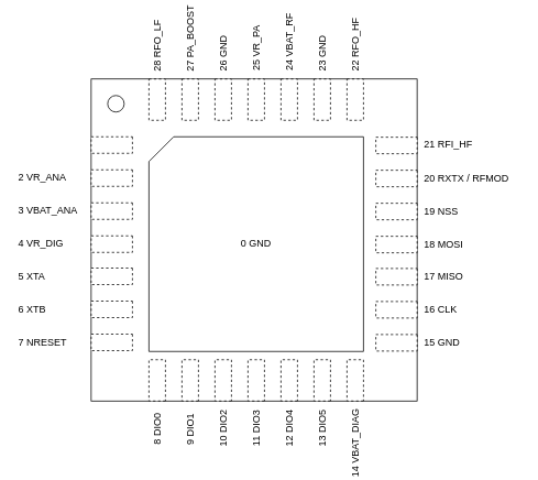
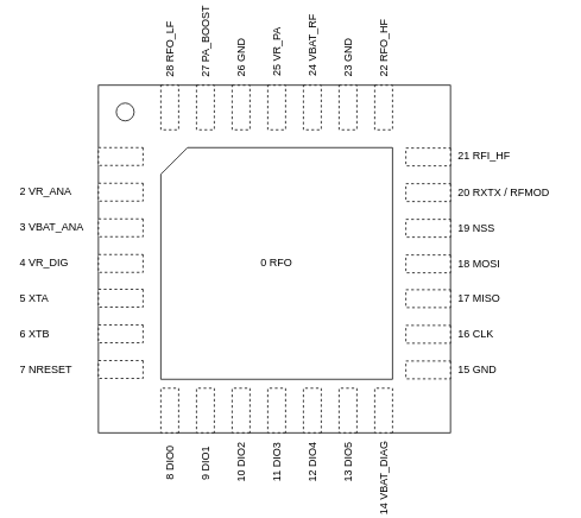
  <mxCell id="0" />
  <mxCell id="1" parent="0" />
  <mxCell id="2" value="" style="rounded=0;whiteSpace=wrap;html=1;" vertex="1" parent="1"><mxGeometry x="110" y="78" width="395" height="390" as="geometry" /></mxCell>
  <mxCell id="3" value="" style="ellipse;whiteSpace=wrap;html=1;aspect=fixed;" vertex="1" parent="1"><mxGeometry x="130" y="98" width="20" height="20" as="geometry" /></mxCell>
  <mxCell id="4" value="" style="rounded=0;whiteSpace=wrap;html=1;dashed=1;" vertex="1" parent="1"><mxGeometry x="180" y="78" width="20" height="50" as="geometry" /></mxCell>
  <mxCell id="5" value="" style="rounded=0;whiteSpace=wrap;html=1;dashed=1;" vertex="1" parent="1"><mxGeometry x="220" y="78" width="20" height="50" as="geometry" /></mxCell>
  <mxCell id="6" value="" style="rounded=0;whiteSpace=wrap;html=1;dashed=1;" vertex="1" parent="1"><mxGeometry x="260" y="78" width="20" height="50" as="geometry" /></mxCell>
  <mxCell id="7" value="" style="rounded=0;whiteSpace=wrap;html=1;dashed=1;" vertex="1" parent="1"><mxGeometry x="300" y="78" width="20" height="50" as="geometry" /></mxCell>
  <mxCell id="8" value="" style="rounded=0;whiteSpace=wrap;html=1;dashed=1;" vertex="1" parent="1"><mxGeometry x="340" y="78" width="20" height="50" as="geometry" /></mxCell>
  <mxCell id="9" value="" style="rounded=0;whiteSpace=wrap;html=1;dashed=1;" vertex="1" parent="1"><mxGeometry x="380" y="78" width="20" height="50" as="geometry" /></mxCell>
  <mxCell id="10" value="" style="rounded=0;whiteSpace=wrap;html=1;dashed=1;" vertex="1" parent="1"><mxGeometry x="420" y="78" width="20" height="50" as="geometry" /></mxCell>
  <mxCell id="11" value="" style="rounded=0;whiteSpace=wrap;html=1;dashed=1;movable=1;resizable=1;rotatable=1;deletable=1;editable=1;connectable=1;direction=west;rotation=-90;" vertex="1" parent="1"><mxGeometry x="125" y="133" width="20" height="50" as="geometry" /></mxCell>
  <mxCell id="12" value="" style="rounded=0;whiteSpace=wrap;html=1;dashed=1;movable=1;resizable=1;rotatable=1;deletable=1;editable=1;connectable=1;direction=west;rotation=-90;" vertex="1" parent="1"><mxGeometry x="125" y="173" width="20" height="50" as="geometry" /></mxCell>
  <mxCell id="13" value="" style="rounded=0;whiteSpace=wrap;html=1;dashed=1;movable=1;resizable=1;rotatable=1;deletable=1;editable=1;connectable=1;direction=west;rotation=-90;" vertex="1" parent="1"><mxGeometry x="125" y="213" width="20" height="50" as="geometry" /></mxCell>
  <mxCell id="14" value="" style="rounded=0;whiteSpace=wrap;html=1;dashed=1;movable=1;resizable=1;rotatable=1;deletable=1;editable=1;connectable=1;direction=west;rotation=-90;" vertex="1" parent="1"><mxGeometry x="125" y="253" width="20" height="50" as="geometry" /></mxCell>
  <mxCell id="15" value="" style="rounded=0;whiteSpace=wrap;html=1;dashed=1;movable=1;resizable=1;rotatable=1;deletable=1;editable=1;connectable=1;direction=west;rotation=-90;" vertex="1" parent="1"><mxGeometry x="125" y="292" width="20" height="50" as="geometry" /></mxCell>
  <mxCell id="16" value="" style="rounded=0;whiteSpace=wrap;html=1;dashed=1;movable=1;resizable=1;rotatable=1;deletable=1;editable=1;connectable=1;direction=west;rotation=-90;" vertex="1" parent="1"><mxGeometry x="125" y="332" width="20" height="50" as="geometry" /></mxCell>
  <mxCell id="17" value="" style="rounded=0;whiteSpace=wrap;html=1;dashed=1;movable=1;resizable=1;rotatable=1;deletable=1;editable=1;connectable=1;direction=west;rotation=-90;" vertex="1" parent="1"><mxGeometry x="125" y="372" width="20" height="50" as="geometry" /></mxCell>
  <mxCell id="18" value="" style="rounded=0;whiteSpace=wrap;html=1;dashed=1;movable=1;resizable=1;rotatable=1;deletable=1;editable=1;connectable=1;direction=west;" vertex="1" parent="1"><mxGeometry x="180" y="418" width="20" height="50" as="geometry" /></mxCell>
  <mxCell id="19" value="" style="rounded=0;whiteSpace=wrap;html=1;dashed=1;movable=1;resizable=1;rotatable=1;deletable=1;editable=1;connectable=1;direction=west;" vertex="1" parent="1"><mxGeometry x="220" y="418" width="20" height="50" as="geometry" /></mxCell>
  <mxCell id="20" value="" style="rounded=0;whiteSpace=wrap;html=1;dashed=1;movable=1;resizable=1;rotatable=1;deletable=1;editable=1;connectable=1;direction=west;" vertex="1" parent="1"><mxGeometry x="260" y="418" width="20" height="50" as="geometry" /></mxCell>
  <mxCell id="21" value="" style="rounded=0;whiteSpace=wrap;html=1;dashed=1;movable=1;resizable=1;rotatable=1;deletable=1;editable=1;connectable=1;direction=west;" vertex="1" parent="1"><mxGeometry x="300" y="418" width="20" height="50" as="geometry" /></mxCell>
  <mxCell id="22" value="" style="rounded=0;whiteSpace=wrap;html=1;dashed=1;movable=1;resizable=1;rotatable=1;deletable=1;editable=1;connectable=1;direction=west;" vertex="1" parent="1"><mxGeometry x="340" y="418" width="20" height="50" as="geometry" /></mxCell>
  <mxCell id="23" value="" style="rounded=0;whiteSpace=wrap;html=1;dashed=1;movable=1;resizable=1;rotatable=1;deletable=1;editable=1;connectable=1;direction=west;" vertex="1" parent="1"><mxGeometry x="380" y="418" width="20" height="50" as="geometry" /></mxCell>
  <mxCell id="24" value="" style="rounded=0;whiteSpace=wrap;html=1;dashed=1;movable=1;resizable=1;rotatable=1;deletable=1;editable=1;connectable=1;direction=west;rotation=-90;" vertex="1" parent="1"><mxGeometry x="470" y="133.5" width="20" height="50" as="geometry" /></mxCell>
  <mxCell id="25" value="" style="rounded=0;whiteSpace=wrap;html=1;dashed=1;movable=1;resizable=1;rotatable=1;deletable=1;editable=1;connectable=1;direction=west;rotation=-90;" vertex="1" parent="1"><mxGeometry x="470" y="173.5" width="20" height="50" as="geometry" /></mxCell>
  <mxCell id="26" value="" style="rounded=0;whiteSpace=wrap;html=1;dashed=1;movable=1;resizable=1;rotatable=1;deletable=1;editable=1;connectable=1;direction=west;rotation=-90;" vertex="1" parent="1"><mxGeometry x="470" y="213.5" width="20" height="50" as="geometry" /></mxCell>
  <mxCell id="27" value="" style="rounded=0;whiteSpace=wrap;html=1;dashed=1;movable=1;resizable=1;rotatable=1;deletable=1;editable=1;connectable=1;direction=west;rotation=-90;" vertex="1" parent="1"><mxGeometry x="470" y="253.5" width="20" height="50" as="geometry" /></mxCell>
  <mxCell id="28" value="" style="rounded=0;whiteSpace=wrap;html=1;dashed=1;movable=1;resizable=1;rotatable=1;deletable=1;editable=1;connectable=1;direction=west;rotation=-90;" vertex="1" parent="1"><mxGeometry x="470" y="292.5" width="20" height="50" as="geometry" /></mxCell>
  <mxCell id="29" value="" style="rounded=0;whiteSpace=wrap;html=1;dashed=1;movable=1;resizable=1;rotatable=1;deletable=1;editable=1;connectable=1;direction=west;rotation=-90;" vertex="1" parent="1"><mxGeometry x="470" y="332.5" width="20" height="50" as="geometry" /></mxCell>
  <mxCell id="30" value="" style="rounded=0;whiteSpace=wrap;html=1;dashed=1;movable=1;resizable=1;rotatable=1;deletable=1;editable=1;connectable=1;direction=west;rotation=-90;" vertex="1" parent="1"><mxGeometry x="470" y="372.5" width="20" height="50" as="geometry" /></mxCell>
  <mxCell id="31" value="" style="rounded=0;whiteSpace=wrap;html=1;dashed=1;movable=1;resizable=1;rotatable=1;deletable=1;editable=1;connectable=1;direction=west;" vertex="1" parent="1"><mxGeometry x="420" y="418" width="20" height="50" as="geometry" /></mxCell>
- <mxCell id="32" value="0 GND" style="shape=card;whiteSpace=wrap;html=1;" vertex="1" parent="1"><mxGeometry x="180" y="148" width="260" height="260" as="geometry" /></mxCell>
+ <mxCell id="32" value="0 RFO" style="shape=card;whiteSpace=wrap;html=1;" vertex="1" parent="1"><mxGeometry x="180" y="148" width="260" height="260" as="geometry" /></mxCell>
  <mxCell id="33" value="&amp;nbsp; 28 RFO_LF" style="text;html=1;strokeColor=none;fillColor=none;align=left;verticalAlign=middle;whiteSpace=wrap;rounded=0;rotation=-90;" vertex="1" parent="1"><mxGeometry x="145" y="23" width="90" height="20" as="geometry" /></mxCell>
  <mxCell id="34" value="&amp;nbsp; 27 PA_BOOST" style="text;html=1;strokeColor=none;fillColor=none;align=left;verticalAlign=middle;whiteSpace=wrap;rounded=0;rotation=-90;" vertex="1" parent="1"><mxGeometry x="182.5" y="20.5" width="95" height="20" as="geometry" /></mxCell>
  <mxCell id="35" value="&amp;nbsp; 26 GND" style="text;html=1;strokeColor=none;fillColor=none;align=left;verticalAlign=middle;whiteSpace=wrap;rounded=0;rotation=-90;" vertex="1" parent="1"><mxGeometry x="222.5" y="20" width="95" height="20" as="geometry" /></mxCell>
  <mxCell id="36" value="&amp;nbsp; 25 VR_PA" style="text;html=1;strokeColor=none;fillColor=none;align=left;verticalAlign=middle;whiteSpace=wrap;rounded=0;rotation=-90;" vertex="1" parent="1"><mxGeometry x="263" y="20" width="95" height="20" as="geometry" /></mxCell>
  <mxCell id="37" value="&amp;nbsp; 24 VBAT_RF" style="text;html=1;strokeColor=none;fillColor=none;align=left;verticalAlign=middle;whiteSpace=wrap;rounded=0;rotation=-90;" vertex="1" parent="1"><mxGeometry x="302" y="20" width="95" height="20" as="geometry" /></mxCell>
  <mxCell id="38" value="&amp;nbsp; 23 GND" style="text;html=1;strokeColor=none;fillColor=none;align=left;verticalAlign=middle;whiteSpace=wrap;rounded=0;rotation=-90;" vertex="1" parent="1"><mxGeometry x="342.5" y="20" width="95" height="20" as="geometry" /></mxCell>
  <mxCell id="39" value="&amp;nbsp; 22 RFO_HF" style="text;html=1;strokeColor=none;fillColor=none;align=left;verticalAlign=middle;whiteSpace=wrap;rounded=0;rotation=-90;" vertex="1" parent="1"><mxGeometry x="382.5" y="20" width="95" height="20" as="geometry" /></mxCell>
  <mxCell id="40" value="&amp;nbsp; 21 RFI_HF" style="text;html=1;strokeColor=none;fillColor=none;align=left;verticalAlign=middle;whiteSpace=wrap;rounded=0;rotation=0;" vertex="1" parent="1"><mxGeometry x="505" y="148" width="90" height="20" as="geometry" /></mxCell>
  <mxCell id="41" value="2 VR_ANA" style="text;html=1;strokeColor=none;fillColor=none;align=left;verticalAlign=middle;whiteSpace=wrap;rounded=0;rotation=0;" vertex="1" parent="1"><mxGeometry x="20" y="188" width="90" height="20" as="geometry" /></mxCell>
  <mxCell id="42" value="3 VBAT_ANA" style="text;html=1;strokeColor=none;fillColor=none;align=left;verticalAlign=middle;whiteSpace=wrap;rounded=0;rotation=0;" vertex="1" parent="1"><mxGeometry x="20" y="228" width="90" height="20" as="geometry" /></mxCell>
  <mxCell id="43" value="4 VR_DIG" style="text;html=1;strokeColor=none;fillColor=none;align=left;verticalAlign=middle;whiteSpace=wrap;rounded=0;rotation=0;" vertex="1" parent="1"><mxGeometry x="20" y="268" width="90" height="20" as="geometry" /></mxCell>
  <mxCell id="44" value="5 XTA" style="text;html=1;strokeColor=none;fillColor=none;align=left;verticalAlign=middle;whiteSpace=wrap;rounded=0;rotation=0;" vertex="1" parent="1"><mxGeometry x="20" y="307.5" width="90" height="20" as="geometry" /></mxCell>
  <mxCell id="45" value="6 XTB" style="text;html=1;strokeColor=none;fillColor=none;align=left;verticalAlign=middle;whiteSpace=wrap;rounded=0;rotation=0;" vertex="1" parent="1"><mxGeometry x="20" y="347.5" width="90" height="20" as="geometry" /></mxCell>
  <mxCell id="46" value="7 NRESET" style="text;html=1;strokeColor=none;fillColor=none;align=left;verticalAlign=middle;whiteSpace=wrap;rounded=0;rotation=0;" vertex="1" parent="1"><mxGeometry x="20" y="387.5" width="90" height="20" as="geometry" /></mxCell>
  <mxCell id="47" value="&amp;nbsp; 20 RXTX / RFMOD" style="text;html=1;strokeColor=none;fillColor=none;align=left;verticalAlign=middle;whiteSpace=wrap;rounded=0;rotation=0;" vertex="1" parent="1"><mxGeometry x="505" y="188.5" width="125" height="20" as="geometry" /></mxCell>
  <mxCell id="48" value="&amp;nbsp; 19 NSS" style="text;html=1;strokeColor=none;fillColor=none;align=left;verticalAlign=middle;whiteSpace=wrap;rounded=0;rotation=0;" vertex="1" parent="1"><mxGeometry x="505" y="228.5" width="125" height="20" as="geometry" /></mxCell>
  <mxCell id="49" value="&amp;nbsp; 18 MOSI" style="text;html=1;strokeColor=none;fillColor=none;align=left;verticalAlign=middle;whiteSpace=wrap;rounded=0;rotation=0;" vertex="1" parent="1"><mxGeometry x="505" y="268.5" width="125" height="20" as="geometry" /></mxCell>
  <mxCell id="50" value="&amp;nbsp; 17 MISO" style="text;html=1;strokeColor=none;fillColor=none;align=left;verticalAlign=middle;whiteSpace=wrap;rounded=0;rotation=0;" vertex="1" parent="1"><mxGeometry x="505" y="307.5" width="125" height="20" as="geometry" /></mxCell>
  <mxCell id="51" value="&amp;nbsp; 16 CLK" style="text;html=1;strokeColor=none;fillColor=none;align=left;verticalAlign=middle;whiteSpace=wrap;rounded=0;rotation=0;" vertex="1" parent="1"><mxGeometry x="505" y="347.5" width="125" height="20" as="geometry" /></mxCell>
  <mxCell id="52" value="&amp;nbsp; 15 GND" style="text;html=1;strokeColor=none;fillColor=none;align=left;verticalAlign=middle;whiteSpace=wrap;rounded=0;rotation=0;" vertex="1" parent="1"><mxGeometry x="505" y="387.5" width="125" height="20" as="geometry" /></mxCell>
  <mxCell id="53" value="8 DIO0" style="text;html=1;strokeColor=none;fillColor=none;align=left;verticalAlign=middle;whiteSpace=wrap;rounded=0;rotation=-90;" vertex="1" parent="1"><mxGeometry x="145" y="468" width="90" height="20" as="geometry" /></mxCell>
  <mxCell id="54" value="9 DIO1" style="text;html=1;strokeColor=none;fillColor=none;align=left;verticalAlign=middle;whiteSpace=wrap;rounded=0;rotation=-90;" vertex="1" parent="1"><mxGeometry x="182.5" y="466" width="95" height="20" as="geometry" /></mxCell>
  <mxCell id="55" value="10 DIO2" style="text;html=1;strokeColor=none;fillColor=none;align=left;verticalAlign=middle;whiteSpace=wrap;rounded=0;rotation=-90;" vertex="1" parent="1"><mxGeometry x="222.5" y="468" width="95" height="20" as="geometry" /></mxCell>
  <mxCell id="56" value="11 DIO3" style="text;html=1;strokeColor=none;fillColor=none;align=left;verticalAlign=middle;whiteSpace=wrap;rounded=0;rotation=-90;" vertex="1" parent="1"><mxGeometry x="263" y="468" width="95" height="20" as="geometry" /></mxCell>
  <mxCell id="57" value="12 DIO4" style="text;html=1;strokeColor=none;fillColor=none;align=left;verticalAlign=middle;whiteSpace=wrap;rounded=0;rotation=-90;" vertex="1" parent="1"><mxGeometry x="302.5" y="468" width="95" height="20" as="geometry" /></mxCell>
  <mxCell id="58" value="13 DIO5" style="text;html=1;strokeColor=none;fillColor=none;align=left;verticalAlign=middle;whiteSpace=wrap;rounded=0;rotation=-90;" vertex="1" parent="1"><mxGeometry x="342.5" y="468" width="95" height="20" as="geometry" /></mxCell>
  <mxCell id="59" value="14 VBAT_DIAG" style="text;html=1;strokeColor=none;fillColor=none;align=left;verticalAlign=middle;whiteSpace=wrap;rounded=0;rotation=-90;" vertex="1" parent="1"><mxGeometry x="382.5" y="505" width="95" height="20" as="geometry" /></mxCell>
